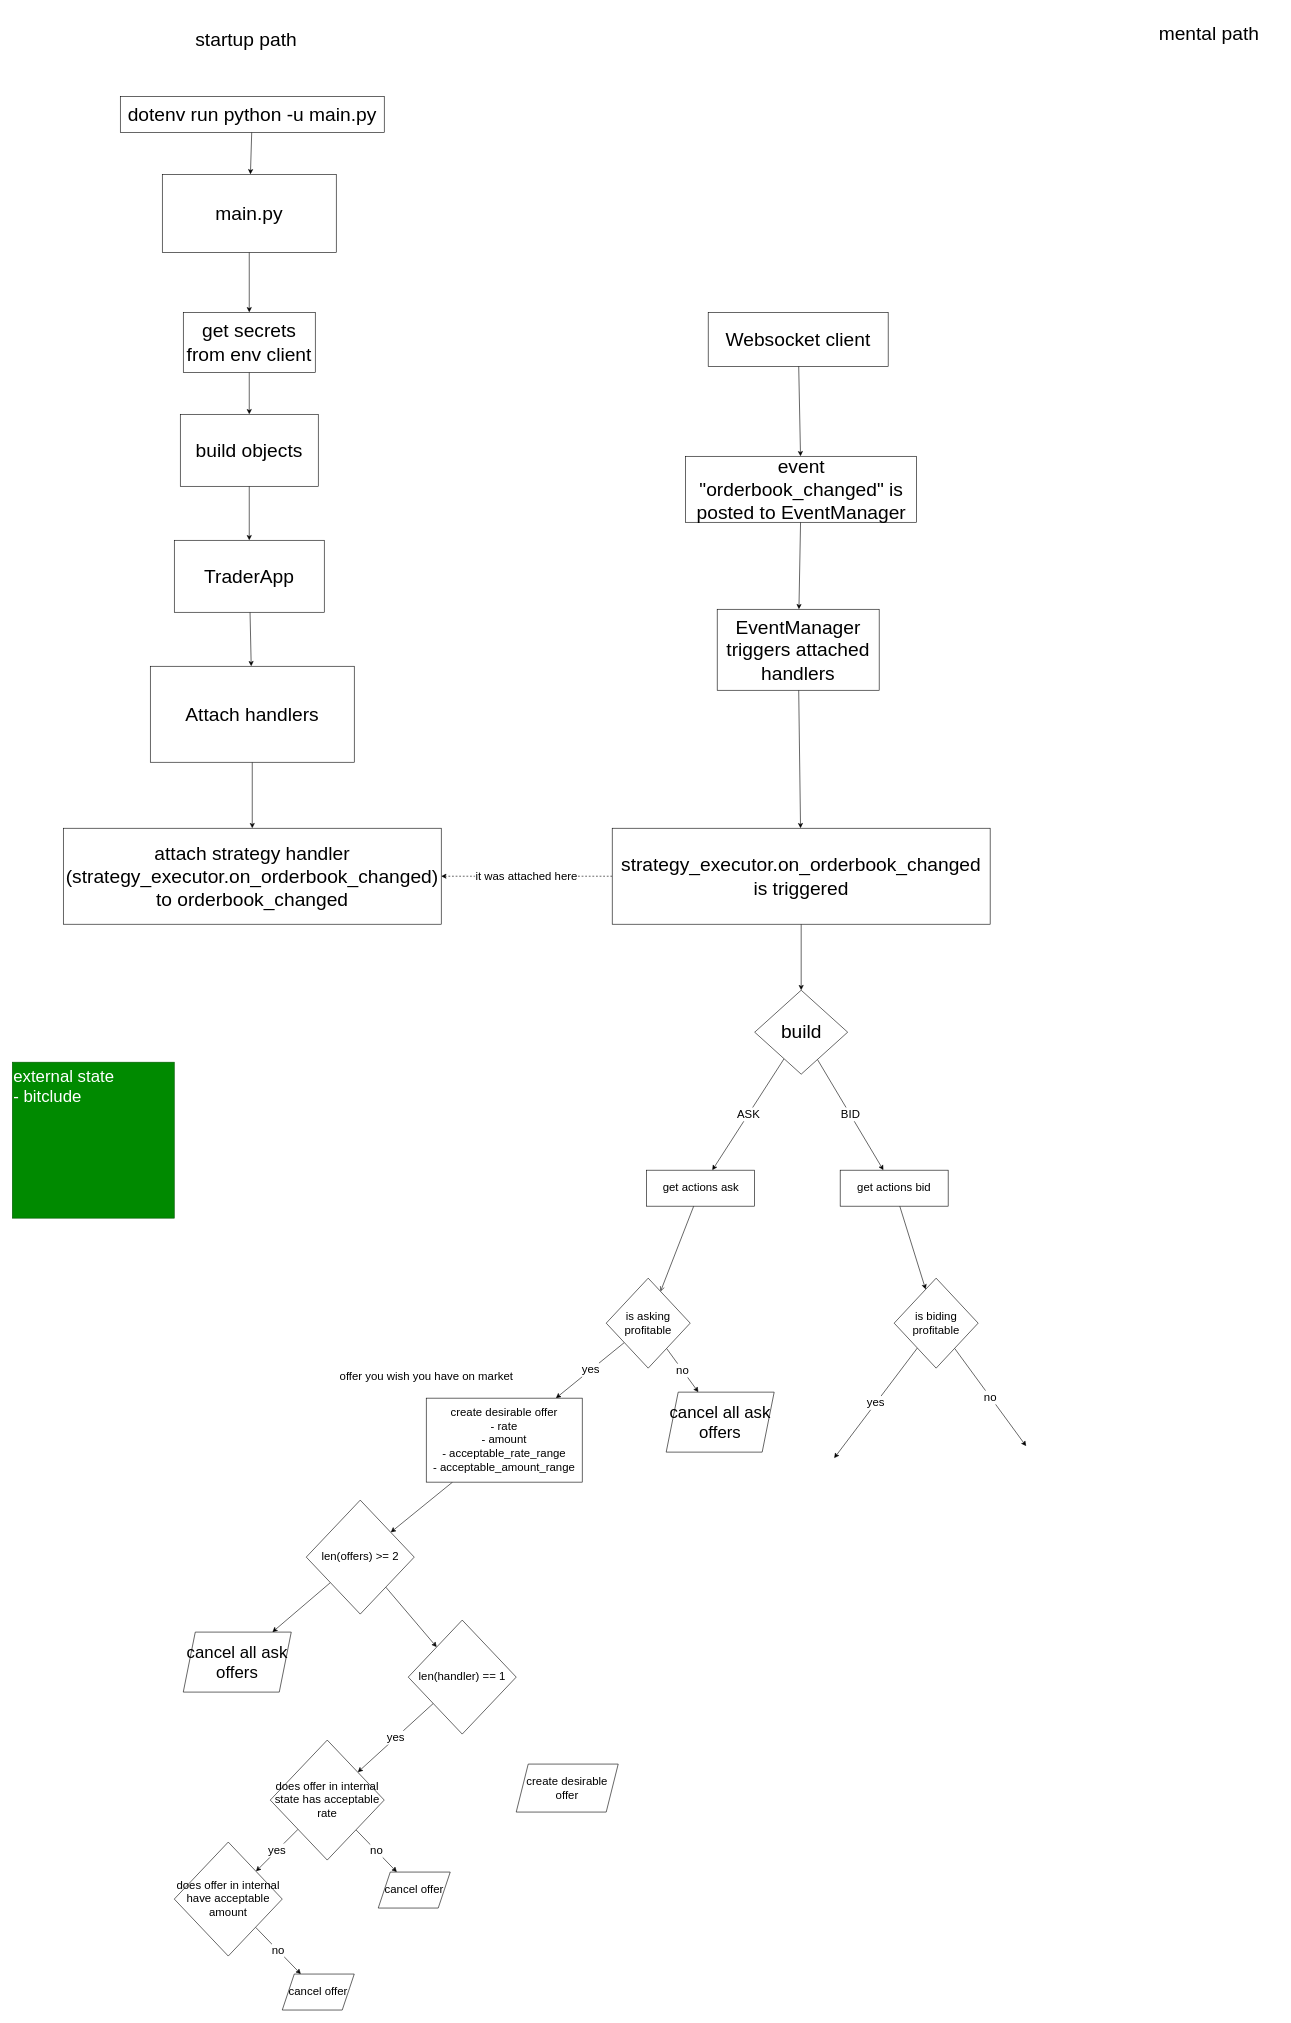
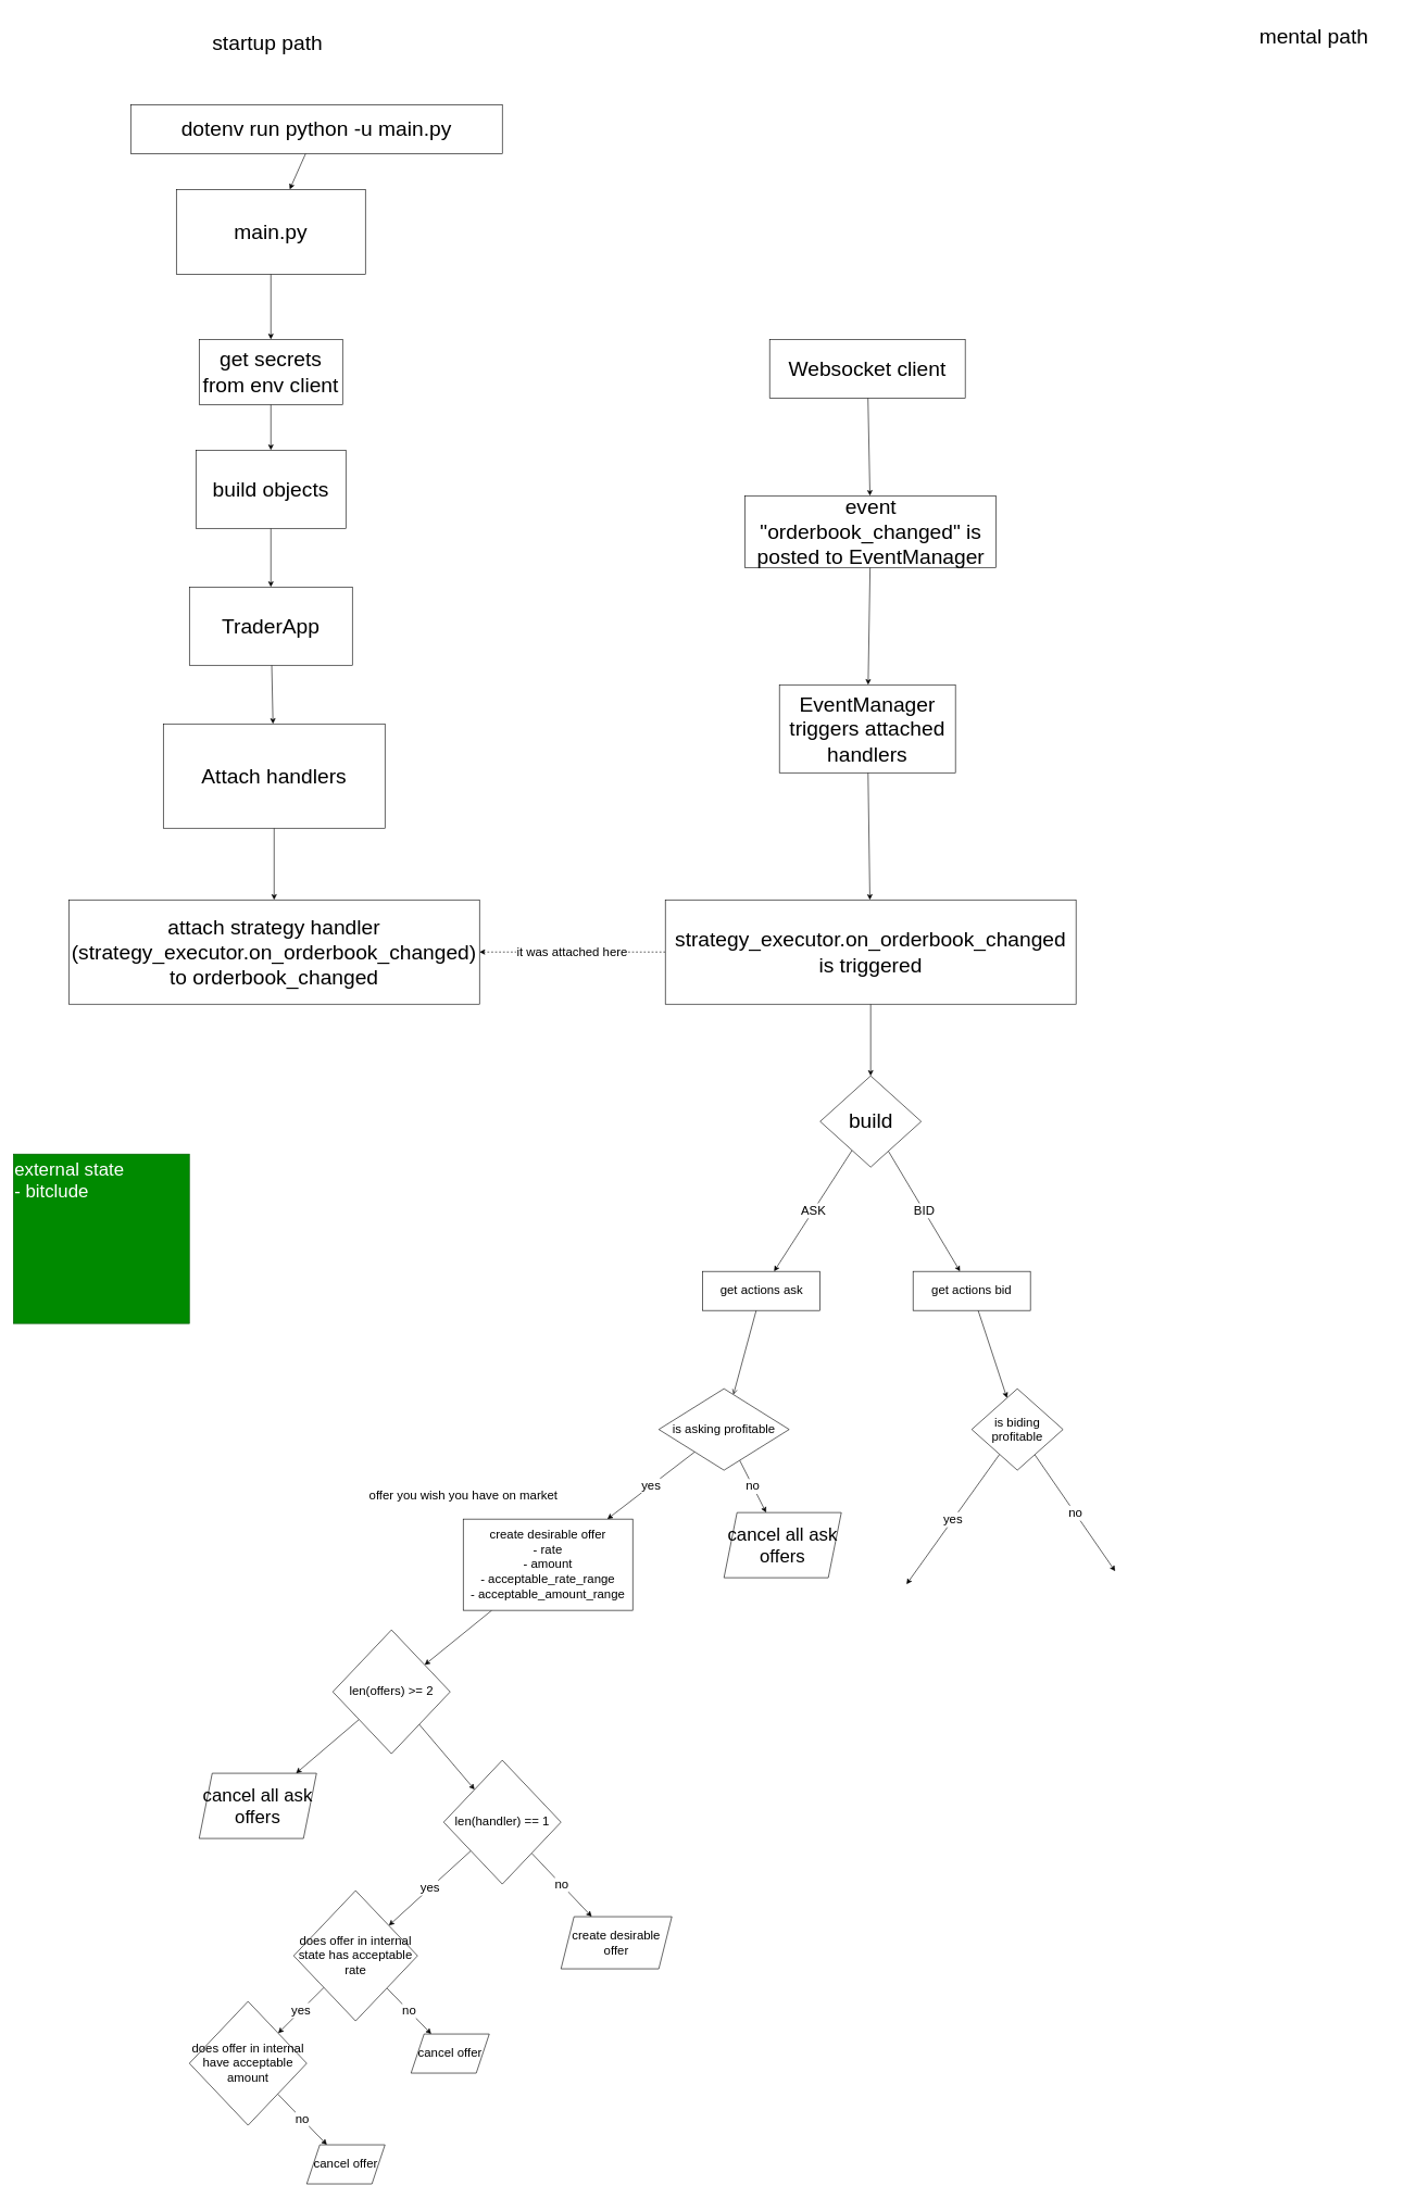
  <mxCell id="0" />
  <mxCell id="1" parent="0" />
  <mxCell id="2" value="startup path" style="text;html=1;strokeColor=none;fillColor=none;align=center;verticalAlign=middle;whiteSpace=wrap;rounded=0;fontSize=32;" vertex="1" parent="1"><mxGeometry x="295" y="30" width="230" height="70" as="geometry" /></mxCell>
  <mxCell id="3" style="edgeStyle=none;html=1;fontSize=32;" edge="1" parent="1" source="4" target="6"><mxGeometry relative="1" as="geometry" /></mxCell>
- <mxCell id="4" value="dotenv run python -u main.py" style="rounded=0;whiteSpace=wrap;html=1;fontSize=32;" vertex="1" parent="1"><mxGeometry x="200" y="160" width="440" height="60" as="geometry" /></mxCell>
+ <mxCell id="4" value="dotenv run python -u main.py" style="rounded=0;whiteSpace=wrap;html=1;fontSize=32;" vertex="1" parent="1"><mxGeometry x="200" y="160" width="570" height="75" as="geometry" /></mxCell>
  <mxCell id="5" style="edgeStyle=none;html=1;fontSize=32;" edge="1" parent="1" source="6" target="8"><mxGeometry relative="1" as="geometry" /></mxCell>
  <mxCell id="6" value="main.py" style="rounded=0;whiteSpace=wrap;html=1;fontSize=32;" vertex="1" parent="1"><mxGeometry x="270" y="290" width="290" height="130" as="geometry" /></mxCell>
  <mxCell id="7" style="edgeStyle=none;html=1;fontSize=32;" edge="1" parent="1" source="8" target="10"><mxGeometry relative="1" as="geometry" /></mxCell>
  <mxCell id="8" value="get secrets from env client" style="rounded=0;whiteSpace=wrap;html=1;fontSize=32;" vertex="1" parent="1"><mxGeometry x="305" y="520" width="220" height="100" as="geometry" /></mxCell>
  <mxCell id="9" style="edgeStyle=none;html=1;fontSize=32;" edge="1" parent="1" source="10" target="12"><mxGeometry relative="1" as="geometry"><mxPoint x="980" y="760" as="targetPoint" /></mxGeometry></mxCell>
  <mxCell id="10" value="build objects" style="rounded=0;whiteSpace=wrap;html=1;fontSize=32;" vertex="1" parent="1"><mxGeometry x="300" y="690" width="230" height="120" as="geometry" /></mxCell>
  <mxCell id="11" style="edgeStyle=none;html=1;fontSize=32;" edge="1" parent="1" source="12" target="14"><mxGeometry relative="1" as="geometry" /></mxCell>
  <mxCell id="12" value="TraderApp" style="rounded=0;whiteSpace=wrap;html=1;fontSize=32;" vertex="1" parent="1"><mxGeometry x="290" y="900" width="250" height="120" as="geometry" /></mxCell>
  <mxCell id="13" value="" style="edgeStyle=none;html=1;fontSize=32;" edge="1" parent="1" source="14" target="15"><mxGeometry relative="1" as="geometry" /></mxCell>
  <mxCell id="14" value="Attach handlers" style="rounded=0;whiteSpace=wrap;html=1;fontSize=32;" vertex="1" parent="1"><mxGeometry x="250" y="1110" width="340" height="160" as="geometry" /></mxCell>
  <mxCell id="15" value="attach strategy handler (strategy_executor.on_orderbook_changed) to orderbook_changed" style="whiteSpace=wrap;html=1;fontSize=32;rounded=0;" vertex="1" parent="1"><mxGeometry x="105" y="1380" width="630" height="160" as="geometry" /></mxCell>
  <mxCell id="16" style="edgeStyle=none;html=1;fontSize=32;" edge="1" parent="1" source="17" target="19"><mxGeometry relative="1" as="geometry"><mxPoint x="1330" y="390" as="targetPoint" /></mxGeometry></mxCell>
  <mxCell id="17" value="Websocket client" style="rounded=0;whiteSpace=wrap;html=1;fontSize=32;" vertex="1" parent="1"><mxGeometry x="1180" y="520" width="300" height="90" as="geometry" /></mxCell>
  <mxCell id="18" value="" style="edgeStyle=none;html=1;fontSize=32;" edge="1" parent="1" source="19" target="22"><mxGeometry relative="1" as="geometry" /></mxCell>
  <mxCell id="19" value="event &quot;orderbook_changed&quot; is posted to EventManager" style="rounded=0;whiteSpace=wrap;html=1;fontSize=32;" vertex="1" parent="1"><mxGeometry x="1142.5" y="760" width="385" height="110" as="geometry" /></mxCell>
  <mxCell id="20" value="mental path" style="text;html=1;strokeColor=none;fillColor=none;align=center;verticalAlign=middle;whiteSpace=wrap;rounded=0;fontSize=32;" vertex="1" parent="1"><mxGeometry x="1900" y="20" width="230" height="70" as="geometry" /></mxCell>
  <mxCell id="21" style="edgeStyle=none;html=1;fontSize=32;" edge="1" parent="1" source="22" target="25"><mxGeometry relative="1" as="geometry"><mxPoint x="1330" y="960" as="targetPoint" /></mxGeometry></mxCell>
- <mxCell id="22" value="EventManager triggers attached handlers" style="whiteSpace=wrap;html=1;fontSize=32;rounded=0;" vertex="1" parent="1"><mxGeometry x="1195" y="1015" width="270" height="135" as="geometry" /></mxCell>
+ <mxCell id="22" value="EventManager triggers attached handlers" style="whiteSpace=wrap;html=1;fontSize=32;rounded=0;" vertex="1" parent="1"><mxGeometry x="1195" y="1050" width="270" height="135" as="geometry" /></mxCell>
  <mxCell id="23" value="it was attached here" style="edgeStyle=none;html=1;fontSize=19;dashed=1;" edge="1" parent="1" source="25" target="15"><mxGeometry relative="1" as="geometry" /></mxCell>
  <mxCell id="24" value="" style="edgeStyle=none;html=1;fontSize=19;" edge="1" parent="1" source="25" target="28"><mxGeometry relative="1" as="geometry" /></mxCell>
  <mxCell id="25" value="strategy_executor.on_orderbook_changed is triggered" style="whiteSpace=wrap;html=1;fontSize=32;rounded=0;" vertex="1" parent="1"><mxGeometry y="1380" width="630" height="160" as="geometry" x="1020" /></mxCell>
  <mxCell id="26" value="ASK" style="edgeStyle=none;html=1;fontSize=19;" edge="1" parent="1" source="28" target="30"><mxGeometry relative="1" as="geometry"><mxPoint x="1150" y="1930" as="targetPoint" /></mxGeometry></mxCell>
  <mxCell id="27" value="BID" style="edgeStyle=none;html=1;fontSize=19;" edge="1" parent="1" source="28" target="32"><mxGeometry relative="1" as="geometry"><mxPoint x="1530" y="1920" as="targetPoint" /></mxGeometry></mxCell>
  <mxCell id="28" value="build" style="rhombus;whiteSpace=wrap;html=1;fontSize=32;rounded=0;" vertex="1" parent="1"><mxGeometry x="1257.5" y="1650" width="155" height="140" as="geometry" /></mxCell>
  <mxCell id="29" style="edgeStyle=none;html=1;fontSize=19;endArrow=open;" edge="1" parent="1" source="30" target="38"><mxGeometry relative="1" as="geometry" /></mxCell>
  <mxCell id="30" value="get actions ask" style="rounded=0;whiteSpace=wrap;html=1;fontSize=19;" vertex="1" parent="1"><mxGeometry x="1077.5" y="1950" width="180" height="60" as="geometry" /></mxCell>
  <mxCell id="31" style="edgeStyle=none;html=1;fontSize=19;" edge="1" parent="1" source="32" target="35"><mxGeometry relative="1" as="geometry" /></mxCell>
  <mxCell id="32" value="get actions bid" style="rounded=0;whiteSpace=wrap;html=1;fontSize=19;" vertex="1" parent="1"><mxGeometry x="1400" y="1950" width="180" height="60" as="geometry" /></mxCell>
  <mxCell id="33" value="yes" style="edgeStyle=none;html=1;fontSize=19;" edge="1" parent="1" source="35"><mxGeometry relative="1" as="geometry"><mxPoint x="1390" y="2430" as="targetPoint" /></mxGeometry></mxCell>
  <mxCell id="34" value="no" style="edgeStyle=none;html=1;fontSize=19;" edge="1" parent="1" source="35"><mxGeometry relative="1" as="geometry"><mxPoint x="1710" y="2410" as="targetPoint" /></mxGeometry></mxCell>
- <mxCell id="35" value="is biding profitable" style="rhombus;whiteSpace=wrap;html=1;fontSize=19;" vertex="1" parent="1"><mxGeometry x="1490" y="2130" width="140" height="150" as="geometry" /></mxCell>
+ <mxCell id="35" value="is biding profitable" style="rhombus;whiteSpace=wrap;html=1;fontSize=19;" vertex="1" parent="1"><mxGeometry x="1490" y="2130" width="140" height="125" as="geometry" /></mxCell>
  <mxCell id="36" value="yes" style="edgeStyle=none;html=1;fontSize=19;" edge="1" parent="1" source="38" target="48"><mxGeometry relative="1" as="geometry"><mxPoint x="1040" y="2340" as="targetPoint" /></mxGeometry></mxCell>
  <mxCell id="37" value="no" style="edgeStyle=none;html=1;fontSize=19;" edge="1" parent="1" source="38" target="58"><mxGeometry relative="1" as="geometry"><mxPoint x="1200" y="2360" as="targetPoint" /></mxGeometry></mxCell>
- <mxCell id="38" value="is asking profitable" style="rhombus;whiteSpace=wrap;html=1;fontSize=19;" vertex="1" parent="1"><mxGeometry x="1010" y="2130" width="140" height="150" as="geometry" /></mxCell>
+ <mxCell id="38" value="is asking profitable" style="rhombus;whiteSpace=wrap;html=1;fontSize=19;" vertex="1" parent="1"><mxGeometry x="1010" y="2130" width="200" height="125" as="geometry" /></mxCell>
  <mxCell id="39" value="yes" style="edgeStyle=none;html=1;fontSize=19;" edge="1" parent="1" source="56" target="43"><mxGeometry relative="1" as="geometry"><mxPoint x="790" y="2650" as="targetPoint" /><mxPoint x="686.093" y="2843.654" as="sourcePoint" /></mxGeometry></mxCell>
+ <mxCell id="40" value="no" style="edgeStyle=none;html=1;fontSize=19;" edge="1" parent="1" source="56" target="57"><mxGeometry relative="1" as="geometry"><mxPoint x="920" y="2970" as="targetPoint" /><mxPoint x="771.205" y="2846.506" as="sourcePoint" /></mxGeometry></mxCell>
  <mxCell id="41" value="yes" style="edgeStyle=none;html=1;fontSize=19;" edge="1" parent="1" source="43" target="45"><mxGeometry relative="1" as="geometry"><mxPoint x="560" y="2910" as="targetPoint" /></mxGeometry></mxCell>
  <mxCell id="42" value="no" style="edgeStyle=none;html=1;fontSize=19;" edge="1" parent="1" source="43" target="55"><mxGeometry relative="1" as="geometry"><mxPoint x="660" y="3120" as="targetPoint" /></mxGeometry></mxCell>
  <mxCell id="43" value="does offer in internal state has acceptable rate" style="rhombus;whiteSpace=wrap;html=1;fontSize=19;" vertex="1" parent="1"><mxGeometry x="450" y="2900" width="190" height="200" as="geometry" /></mxCell>
  <mxCell id="44" value="no" style="edgeStyle=none;html=1;fontSize=19;" edge="1" parent="1" source="45" target="46"><mxGeometry relative="1" as="geometry"><mxPoint x="492.578" y="3285.083" as="targetPoint" /></mxGeometry></mxCell>
  <mxCell id="45" value="does offer in internal have acceptable amount" style="rhombus;whiteSpace=wrap;html=1;fontSize=19;" vertex="1" parent="1"><mxGeometry x="290" y="3070" width="180" height="190" as="geometry" /></mxCell>
  <mxCell id="46" value="cancel offer" style="shape=parallelogram;perimeter=parallelogramPerimeter;whiteSpace=wrap;html=1;fixedSize=1;fontSize=19;" vertex="1" parent="1"><mxGeometry x="470" y="3290" width="120" height="60" as="geometry" /></mxCell>
  <mxCell id="47" style="edgeStyle=none;html=1;fontSize=28;" edge="1" parent="1" source="48" target="53"><mxGeometry relative="1" as="geometry" /></mxCell>
  <mxCell id="48" value="create desirable offer&lt;br&gt;- rate&lt;br&gt;- amount&lt;br&gt;- acceptable_rate_range&lt;br&gt;- acceptable_amount_range" style="rounded=0;whiteSpace=wrap;html=1;fontSize=19;" vertex="1" parent="1"><mxGeometry x="710" y="2330" width="260" height="140" as="geometry" /></mxCell>
  <mxCell id="49" value="offer you wish you have on market" style="text;html=1;align=center;verticalAlign=middle;resizable=0;points=[];autosize=1;strokeColor=none;fillColor=none;fontSize=19;" vertex="1" parent="1"><mxGeometry x="560" y="2280" width="300" height="30" as="geometry" /></mxCell>
  <mxCell id="50" value="external state&lt;br&gt;- bitclude" style="rounded=0;whiteSpace=wrap;html=1;fontSize=28;fillColor=#008a00;fontColor=#ffffff;strokeColor=#005700;verticalAlign=top;align=left;" vertex="1" parent="1"><mxGeometry x="20" y="1770" width="270" height="260" as="geometry" /></mxCell>
  <mxCell id="51" style="edgeStyle=none;html=1;fontSize=28;" edge="1" parent="1" source="53" target="54"><mxGeometry relative="1" as="geometry" /></mxCell>
  <mxCell id="52" style="edgeStyle=none;html=1;fontSize=28;" edge="1" parent="1" source="53" target="56"><mxGeometry relative="1" as="geometry" /></mxCell>
  <mxCell id="53" value="len(offers) &amp;gt;= 2" style="rhombus;whiteSpace=wrap;html=1;fontSize=19;" vertex="1" parent="1"><mxGeometry x="510" y="2500" width="180" height="190" as="geometry" /></mxCell>
  <mxCell id="54" value="cancel all ask offers" style="shape=parallelogram;perimeter=parallelogramPerimeter;whiteSpace=wrap;html=1;fixedSize=1;fontSize=28;" vertex="1" parent="1"><mxGeometry x="305" y="2720" width="180" height="100" as="geometry" /></mxCell>
  <mxCell id="55" value="cancel offer" style="shape=parallelogram;perimeter=parallelogramPerimeter;whiteSpace=wrap;html=1;fixedSize=1;fontSize=19;" vertex="1" parent="1"><mxGeometry x="630" y="3120" width="120" height="60" as="geometry" /></mxCell>
  <mxCell id="56" value="len(handler) == 1" style="rhombus;whiteSpace=wrap;html=1;fontSize=19;" vertex="1" parent="1"><mxGeometry x="680" y="2700" width="180" height="190" as="geometry" /></mxCell>
  <mxCell id="57" value="create desirable offer" style="shape=parallelogram;perimeter=parallelogramPerimeter;whiteSpace=wrap;html=1;fixedSize=1;fontSize=19;" vertex="1" parent="1"><mxGeometry x="860" y="2940" width="170" height="80" as="geometry" /></mxCell>
  <mxCell id="58" value="cancel all ask offers" style="shape=parallelogram;perimeter=parallelogramPerimeter;whiteSpace=wrap;html=1;fixedSize=1;fontSize=28;" vertex="1" parent="1"><mxGeometry x="1110" y="2320" width="180" height="100" as="geometry" /></mxCell>
